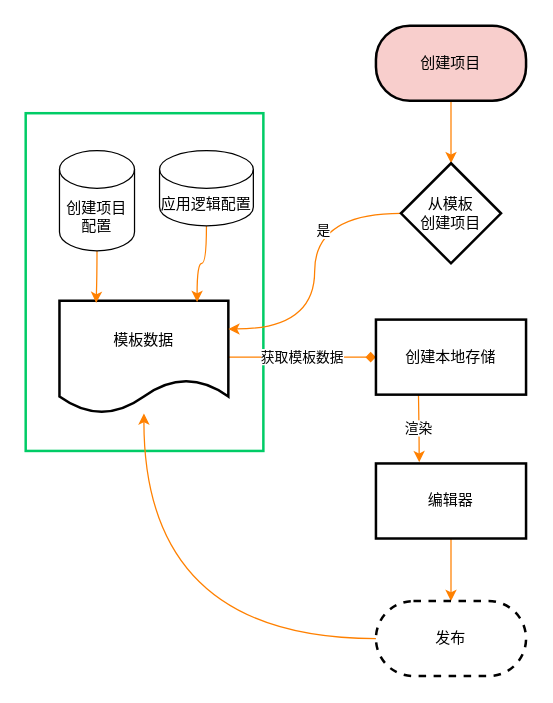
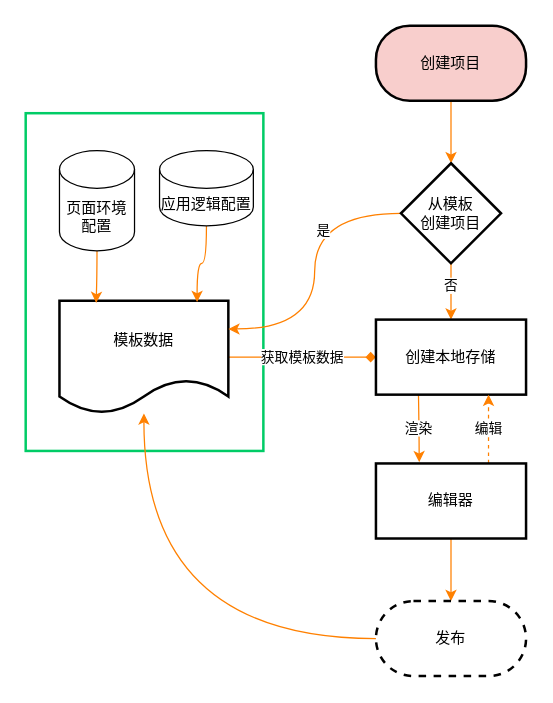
  <mxCell id="0" />
  <mxCell id="1" parent="0" />
  <mxCell id="2" value="" style="rounded=0;whiteSpace=wrap;html=1;shadow=0;fillColor=#FFFFFF;strokeWidth=2;strokeColor=#00CC66;" vertex="1" parent="1"><mxGeometry x="20" y="90" width="190" height="270" as="geometry" /></mxCell>
  <mxCell id="3" value="获取模板数据" style="edgeStyle=orthogonalEdgeStyle;curved=1;rounded=0;orthogonalLoop=1;jettySize=auto;html=1;exitX=1;exitY=0.5;exitDx=0;exitDy=0;strokeColor=#FF8000;strokeWidth=1;endArrow=diamond;" edge="1" parent="1" source="4" target="17"><mxGeometry relative="1" as="geometry"><Array as="points"><mxPoint x="240" y="285" /><mxPoint x="240" y="285" /></Array></mxGeometry></mxCell>
  <mxCell id="4" value="模板数据" style="shape=document;whiteSpace=wrap;html=1;boundedLbl=1;strokeWidth=2;" vertex="1" parent="1"><mxGeometry x="47" y="240" width="135" height="90" as="geometry" /></mxCell>
  <mxCell id="5" style="edgeStyle=orthogonalEdgeStyle;rounded=0;orthogonalLoop=1;jettySize=auto;html=1;exitX=0.5;exitY=1;exitDx=0;exitDy=0;exitPerimeter=0;entryX=0.217;entryY=0.019;entryDx=0;entryDy=0;entryPerimeter=0;curved=1;strokeColor=#FF8000;" edge="1" parent="1" source="6" target="4"><mxGeometry relative="1" as="geometry" /></mxCell>
- <mxCell id="6" value="创建项目&lt;br&gt;配置" style="shape=cylinder3;whiteSpace=wrap;html=1;boundedLbl=1;backgroundOutline=1;size=15;" vertex="1" parent="1"><mxGeometry x="47" y="120" width="60" height="80" as="geometry" /></mxCell>
+ <mxCell id="6" value="页面环境&lt;br&gt;配置" style="shape=cylinder3;whiteSpace=wrap;html=1;boundedLbl=1;backgroundOutline=1;size=15;" vertex="1" parent="1"><mxGeometry x="47" y="120" width="60" height="80" as="geometry" /></mxCell>
  <mxCell id="7" style="edgeStyle=orthogonalEdgeStyle;rounded=0;orthogonalLoop=1;jettySize=auto;html=1;exitX=0.5;exitY=1;exitDx=0;exitDy=0;exitPerimeter=0;entryX=0.815;entryY=0.011;entryDx=0;entryDy=0;entryPerimeter=0;curved=1;strokeColor=#FF8000;" edge="1" parent="1" source="8" target="4"><mxGeometry relative="1" as="geometry" /></mxCell>
  <mxCell id="8" value="应用逻辑配置" style="shape=cylinder3;whiteSpace=wrap;html=1;boundedLbl=1;backgroundOutline=1;size=15;" vertex="1" parent="1"><mxGeometry x="127" y="120" width="75" height="60" as="geometry" /></mxCell>
  <mxCell id="9" style="edgeStyle=orthogonalEdgeStyle;curved=1;rounded=0;orthogonalLoop=1;jettySize=auto;html=1;exitX=0.5;exitY=1;exitDx=0;exitDy=0;entryX=0.5;entryY=0;entryDx=0;entryDy=0;strokeColor=#FF8000;strokeWidth=1;" edge="1" parent="1" source="10" target="15"><mxGeometry relative="1" as="geometry" /></mxCell>
  <mxCell id="10" value="创建项目" style="rounded=1;whiteSpace=wrap;html=1;shadow=0;strokeWidth=2;fillColor=#f8cecc;arcSize=45;" vertex="1" parent="1"><mxGeometry x="300" y="20" width="120" height="60" as="geometry" /></mxCell>
  <mxCell id="11" style="edgeStyle=orthogonalEdgeStyle;curved=1;rounded=0;orthogonalLoop=1;jettySize=auto;html=1;exitX=0;exitY=0.5;exitDx=0;exitDy=0;entryX=1;entryY=0.25;entryDx=0;entryDy=0;strokeColor=#FF8000;strokeWidth=1;" edge="1" parent="1" source="15" target="4"><mxGeometry relative="1" as="geometry" /></mxCell>
  <mxCell id="12" value="是" style="edgeLabel;html=1;align=center;verticalAlign=middle;resizable=0;points=[];" vertex="1" connectable="0" parent="11"><mxGeometry x="-0.285" y="6" relative="1" as="geometry"><mxPoint as="offset" /></mxGeometry></mxCell>
+ <mxCell id="13" value="" style="edgeStyle=orthogonalEdgeStyle;curved=1;rounded=0;orthogonalLoop=1;jettySize=auto;html=1;strokeColor=#FF8000;strokeWidth=1;" edge="1" parent="1" source="15" target="17"><mxGeometry relative="1" as="geometry" /></mxCell>
+ <mxCell id="14" value="否" style="edgeLabel;html=1;align=center;verticalAlign=middle;resizable=0;points=[];" vertex="1" connectable="0" parent="13"><mxGeometry x="-0.241" y="-1" relative="1" as="geometry"><mxPoint as="offset" /></mxGeometry></mxCell>
  <mxCell id="15" value="从模板&lt;br&gt;创建项目" style="rhombus;whiteSpace=wrap;html=1;shadow=0;strokeWidth=2;fillColor=#FFFFFF;" vertex="1" parent="1"><mxGeometry x="320" y="130" width="80" height="80" as="geometry" /></mxCell>
  <mxCell id="16" value="渲染" style="edgeStyle=orthogonalEdgeStyle;curved=1;rounded=0;orthogonalLoop=1;jettySize=auto;html=1;strokeColor=#FF8000;strokeWidth=1;entryX=0.288;entryY=-0.017;entryDx=0;entryDy=0;entryPerimeter=0;" edge="1" parent="1" target="20"><mxGeometry relative="1" as="geometry"><mxPoint x="334" y="315" as="sourcePoint" /><mxPoint x="334" y="380" as="targetPoint" /></mxGeometry></mxCell>
  <mxCell id="17" value="创建本地存储" style="whiteSpace=wrap;html=1;shadow=0;strokeWidth=2;fillColor=#FFFFFF;" vertex="1" parent="1"><mxGeometry x="300" y="255" width="120" height="60" as="geometry" /></mxCell>
+ <mxCell id="18" value="编辑" style="edgeStyle=orthogonalEdgeStyle;curved=1;rounded=0;orthogonalLoop=1;jettySize=auto;html=1;exitX=0.75;exitY=0;exitDx=0;exitDy=0;entryX=0.75;entryY=1;entryDx=0;entryDy=0;strokeColor=#FF8000;strokeWidth=1;dashed=1;" edge="1" parent="1" source="20" target="17"><mxGeometry relative="1" as="geometry" /></mxCell>
  <mxCell id="19" style="edgeStyle=orthogonalEdgeStyle;curved=1;rounded=0;orthogonalLoop=1;jettySize=auto;html=1;exitX=0.5;exitY=1;exitDx=0;exitDy=0;entryX=0.5;entryY=0;entryDx=0;entryDy=0;strokeColor=#FF8000;strokeWidth=1;" edge="1" parent="1" source="20" target="22"><mxGeometry relative="1" as="geometry" /></mxCell>
  <mxCell id="20" value="编辑器" style="whiteSpace=wrap;html=1;shadow=0;strokeWidth=2;fillColor=#FFFFFF;" vertex="1" parent="1"><mxGeometry x="300" y="370" width="120" height="60" as="geometry" /></mxCell>
  <mxCell id="21" style="edgeStyle=orthogonalEdgeStyle;curved=1;rounded=0;orthogonalLoop=1;jettySize=auto;html=1;exitX=0;exitY=0.5;exitDx=0;exitDy=0;strokeColor=#FF8000;strokeWidth=1;" edge="1" parent="1" source="22" target="4"><mxGeometry relative="1" as="geometry" /></mxCell>
  <mxCell id="22" value="发布" style="rounded=1;whiteSpace=wrap;html=1;shadow=0;strokeWidth=2;fillColor=#FFFFFF;arcSize=50;dashed=1;" vertex="1" parent="1"><mxGeometry x="300" y="480" width="120" height="60" as="geometry" /></mxCell>
